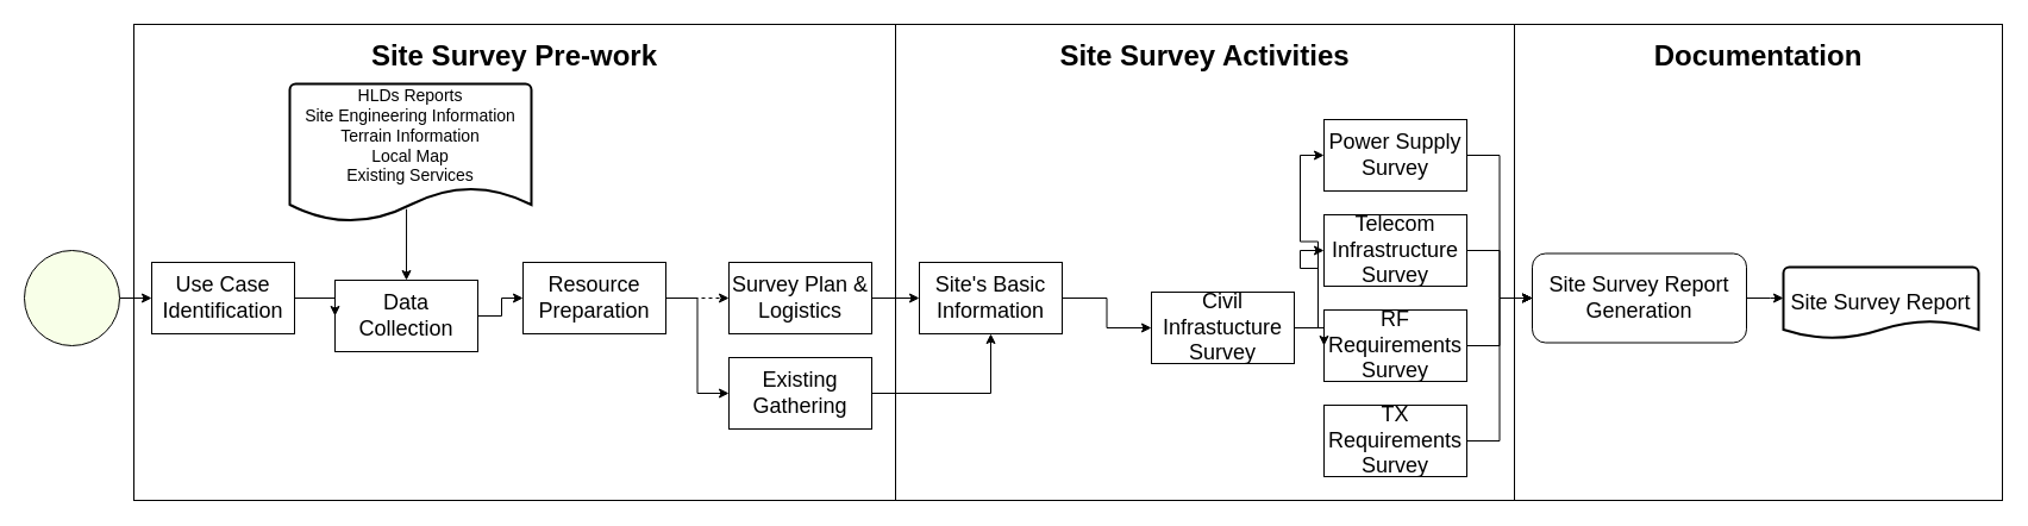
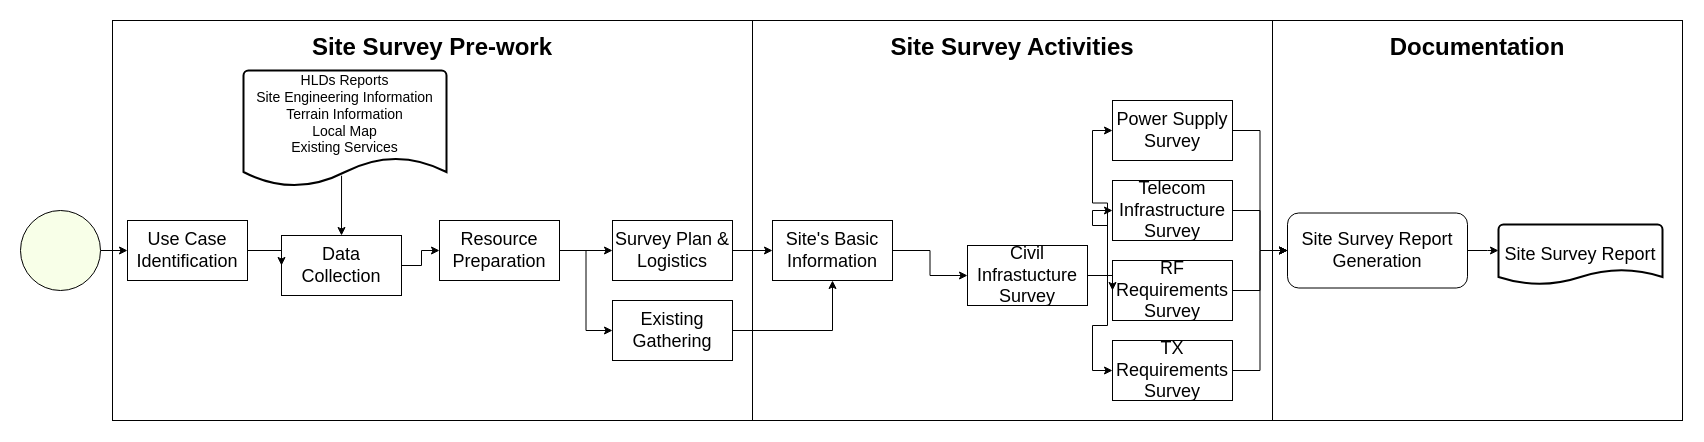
  <mxCell id="0" />
  <mxCell id="1" parent="0" />
  <mxCell id="2" value="&lt;font style=&quot;font-size: 24px&quot;&gt;&lt;b&gt;Documentation&lt;br&gt;&lt;br&gt;&lt;br&gt;&lt;br&gt;&lt;br&gt;&lt;br&gt;&lt;br&gt;&lt;br&gt;&lt;br&gt;&lt;br&gt;&lt;br&gt;&lt;br&gt;&lt;br&gt;&lt;/b&gt;&lt;/font&gt;" style="rounded=0;whiteSpace=wrap;html=1;shadow=0;" parent="1" vertex="1"><mxGeometry x="1272" y="20" width="410" height="400" as="geometry" /></mxCell>
  <mxCell id="3" value="&lt;font style=&quot;font-size: 24px&quot;&gt;&lt;b&gt;Site Survey Activities&lt;br&gt;&lt;br&gt;&lt;br&gt;&lt;br&gt;&lt;br&gt;&lt;br&gt;&lt;br&gt;&lt;br&gt;&lt;br&gt;&lt;br&gt;&lt;br&gt;&lt;br&gt;&lt;br&gt;&lt;/b&gt;&lt;/font&gt;" style="rounded=0;whiteSpace=wrap;html=1;shadow=0;" parent="1" vertex="1"><mxGeometry x="752" y="20" width="520" height="400" as="geometry" /></mxCell>
  <mxCell id="4" value="&lt;font style=&quot;font-size: 24px&quot;&gt;&lt;b&gt;Site Survey Pre-work&lt;br&gt;&lt;br&gt;&lt;br&gt;&lt;br&gt;&lt;br&gt;&lt;br&gt;&lt;br&gt;&lt;br&gt;&lt;br&gt;&lt;br&gt;&lt;br&gt;&lt;br&gt;&lt;br&gt;&lt;/b&gt;&lt;/font&gt;" style="rounded=0;whiteSpace=wrap;html=1;shadow=0;" parent="1" vertex="1"><mxGeometry x="112" y="20" width="640" height="400" as="geometry" /></mxCell>
  <mxCell id="5" value="" style="edgeStyle=orthogonalEdgeStyle;rounded=0;orthogonalLoop=1;jettySize=auto;html=1;fillColor=#FFFF33;entryX=0;entryY=0.5;entryDx=0;entryDy=0;" parent="1" source="6" target="7" edge="1"><mxGeometry relative="1" as="geometry"><mxPoint x="113" y="250" as="targetPoint" /></mxGeometry></mxCell>
  <mxCell id="6" value="" style="ellipse;whiteSpace=wrap;html=1;aspect=fixed;fillColor=#F8FFE8;" parent="1" vertex="1"><mxGeometry x="20" y="210" width="80" height="80" as="geometry" /></mxCell>
  <mxCell id="7" value="&lt;span style=&quot;font-size: 18px&quot;&gt;Use Case Identification&lt;/span&gt;" style="rounded=0;whiteSpace=wrap;html=1;" parent="1" vertex="1"><mxGeometry x="127" y="220" width="120" height="60" as="geometry" /></mxCell>
  <mxCell id="8" style="edgeStyle=orthogonalEdgeStyle;rounded=0;orthogonalLoop=1;jettySize=auto;html=1;entryX=0;entryY=0.5;entryDx=0;entryDy=0;" parent="1" source="9" target="10" edge="1"><mxGeometry relative="1" as="geometry" /></mxCell>
  <mxCell id="9" value="&lt;font style=&quot;font-size: 18px&quot;&gt;Data Collection&lt;/font&gt;" style="rounded=0;whiteSpace=wrap;html=1;" parent="1" vertex="1"><mxGeometry x="281" y="235" width="120" height="60" as="geometry" /></mxCell>
  <mxCell id="10" value="&lt;font style=&quot;font-size: 18px&quot;&gt;Resource Preparation&lt;/font&gt;" style="rounded=0;whiteSpace=wrap;html=1;" parent="1" vertex="1"><mxGeometry x="439" y="220" width="120" height="60" as="geometry" /></mxCell>
  <mxCell id="11" value="&lt;font style=&quot;font-size: 18px&quot;&gt;Existing Gathering&lt;/font&gt;" style="rounded=0;whiteSpace=wrap;html=1;" parent="1" vertex="1"><mxGeometry x="612" y="300" width="120" height="60" as="geometry" /></mxCell>
  <mxCell id="12" value="" style="edgeStyle=orthogonalEdgeStyle;rounded=0;orthogonalLoop=1;jettySize=auto;html=1;" parent="1" source="13" target="15" edge="1"><mxGeometry relative="1" as="geometry" /></mxCell>
  <mxCell id="13" value="&lt;font style=&quot;font-size: 18px&quot;&gt;Survey Plan &amp;amp; Logistics&lt;/font&gt;" style="rounded=0;whiteSpace=wrap;html=1;" parent="1" vertex="1"><mxGeometry x="612" y="220" width="120" height="60" as="geometry" /></mxCell>
  <mxCell id="14" value="" style="edgeStyle=orthogonalEdgeStyle;rounded=0;orthogonalLoop=1;jettySize=auto;html=1;" parent="1" source="15" target="17" edge="1"><mxGeometry relative="1" as="geometry" /></mxCell>
  <mxCell id="15" value="&lt;span style=&quot;font-size: 18px&quot;&gt;Site's Basic Information&lt;/span&gt;" style="rounded=0;whiteSpace=wrap;html=1;" parent="1" vertex="1"><mxGeometry x="772" y="220" width="120" height="60" as="geometry" /></mxCell>
  <mxCell id="16" value="" style="edgeStyle=orthogonalEdgeStyle;rounded=0;orthogonalLoop=1;jettySize=auto;html=1;entryX=0;entryY=0.5;entryDx=0;entryDy=0;" parent="1" source="17" target="18" edge="1"><mxGeometry relative="1" as="geometry" /></mxCell>
  <mxCell id="17" value="&lt;span style=&quot;font-size: 18px&quot;&gt;Civil Infrastucture Survey&lt;/span&gt;" style="rounded=0;whiteSpace=wrap;html=1;" parent="1" vertex="1"><mxGeometry x="967" y="245" width="120" height="60" as="geometry" /></mxCell>
  <mxCell id="18" value="&lt;span style=&quot;font-size: 18px&quot;&gt;Power Supply Survey&lt;/span&gt;" style="rounded=0;whiteSpace=wrap;html=1;" parent="1" vertex="1"><mxGeometry x="1112" y="100" width="120" height="60" as="geometry" /></mxCell>
  <mxCell id="19" value="" style="edgeStyle=orthogonalEdgeStyle;rounded=0;orthogonalLoop=1;jettySize=auto;html=1;fillColor=#FFFF33;entryX=0;entryY=0.5;entryDx=0;entryDy=0;exitX=1;exitY=0.5;exitDx=0;exitDy=0;" parent="1" source="7" target="9" edge="1"><mxGeometry relative="1" as="geometry"><mxPoint x="268" y="250" as="targetPoint" /><mxPoint x="253" y="250" as="sourcePoint" /></mxGeometry></mxCell>
  <mxCell id="20" value="" style="edgeStyle=orthogonalEdgeStyle;rounded=0;orthogonalLoop=1;jettySize=auto;html=1;fillColor=#FFFF33;entryX=0;entryY=0.5;entryDx=0;entryDy=0;exitX=1;exitY=0.5;exitDx=0;exitDy=0;" parent="1" source="10" target="11" edge="1"><mxGeometry relative="1" as="geometry"><mxPoint x="632" y="140" as="targetPoint" /><mxPoint x="572" y="260" as="sourcePoint" /></mxGeometry></mxCell>
  <mxCell id="21" value="" style="edgeStyle=orthogonalEdgeStyle;rounded=0;orthogonalLoop=1;jettySize=auto;html=1;fillColor=#FFFF33;entryX=0.5;entryY=1;entryDx=0;entryDy=0;exitX=1;exitY=0.5;exitDx=0;exitDy=0;" parent="1" source="11" target="15" edge="1"><mxGeometry relative="1" as="geometry"><mxPoint x="712" y="230" as="targetPoint" /><mxPoint x="592" y="140" as="sourcePoint" /></mxGeometry></mxCell>
  <mxCell id="22" value="&lt;span style=&quot;font-size: 18px&quot;&gt;Telecom Infrastructure Survey&lt;/span&gt;" style="rounded=0;whiteSpace=wrap;html=1;" parent="1" vertex="1"><mxGeometry x="1112" y="180" width="120" height="60" as="geometry" /></mxCell>
  <mxCell id="23" value="&lt;span style=&quot;font-size: 18px&quot;&gt;RF Requirements Survey&lt;/span&gt;" style="rounded=0;whiteSpace=wrap;html=1;" parent="1" vertex="1"><mxGeometry x="1112" y="260" width="120" height="60" as="geometry" /></mxCell>
  <mxCell id="24" value="&lt;span style=&quot;font-size: 18px&quot;&gt;TX Requirements Survey&lt;/span&gt;" style="rounded=0;whiteSpace=wrap;html=1;" parent="1" vertex="1"><mxGeometry x="1112" y="340" width="120" height="60" as="geometry" /></mxCell>
  <mxCell id="25" value="" style="edgeStyle=orthogonalEdgeStyle;rounded=0;orthogonalLoop=1;jettySize=auto;html=1;entryX=0;entryY=0.5;entryDx=0;entryDy=0;exitX=1;exitY=0.5;exitDx=0;exitDy=0;" parent="1" source="17" target="22" edge="1"><mxGeometry relative="1" as="geometry"><mxPoint x="882" y="260" as="sourcePoint" /><mxPoint x="942" y="260" as="targetPoint" /></mxGeometry></mxCell>
  <mxCell id="26" value="" style="edgeStyle=orthogonalEdgeStyle;rounded=0;orthogonalLoop=1;jettySize=auto;html=1;entryX=0;entryY=0.5;entryDx=0;entryDy=0;exitX=1;exitY=0.5;exitDx=0;exitDy=0;" parent="1" source="17" target="23" edge="1"><mxGeometry relative="1" as="geometry"><mxPoint x="1062" y="260" as="sourcePoint" /><mxPoint x="1122" y="220" as="targetPoint" /></mxGeometry></mxCell>
+ <mxCell id="27" value="" style="edgeStyle=orthogonalEdgeStyle;rounded=0;orthogonalLoop=1;jettySize=auto;html=1;entryX=0;entryY=0.5;entryDx=0;entryDy=0;exitX=1;exitY=0.5;exitDx=0;exitDy=0;" parent="1" source="17" target="24" edge="1"><mxGeometry relative="1" as="geometry"><mxPoint x="1062" y="260" as="sourcePoint" /><mxPoint x="1122" y="300" as="targetPoint" /></mxGeometry></mxCell>
  <mxCell id="28" value="" style="edgeStyle=orthogonalEdgeStyle;rounded=0;orthogonalLoop=1;jettySize=auto;html=1;entryX=0;entryY=0.5;entryDx=0;entryDy=0;entryPerimeter=0;" parent="1" source="29" edge="1"><mxGeometry relative="1" as="geometry"><mxPoint x="1498" y="250" as="targetPoint" /></mxGeometry></mxCell>
  <mxCell id="29" value="&lt;font style=&quot;font-size: 18px&quot;&gt;Site Survey Report Generation&lt;/font&gt;" style="rounded=1;whiteSpace=wrap;html=1;" parent="1" vertex="1"><mxGeometry x="1287" y="212.5" width="180" height="75" as="geometry" /></mxCell>
  <mxCell id="30" value="" style="edgeStyle=orthogonalEdgeStyle;rounded=0;orthogonalLoop=1;jettySize=auto;html=1;exitX=1;exitY=0.5;exitDx=0;exitDy=0;entryX=0;entryY=0.5;entryDx=0;entryDy=0;" parent="1" source="18" target="29" edge="1"><mxGeometry relative="1" as="geometry"><mxPoint x="1062" y="260.059" as="sourcePoint" /><mxPoint x="1122" y="140" as="targetPoint" /></mxGeometry></mxCell>
  <mxCell id="31" value="" style="edgeStyle=orthogonalEdgeStyle;rounded=0;orthogonalLoop=1;jettySize=auto;html=1;entryX=0;entryY=0.5;entryDx=0;entryDy=0;exitX=1;exitY=0.5;exitDx=0;exitDy=0;" parent="1" source="22" target="29" edge="1"><mxGeometry relative="1" as="geometry"><mxPoint x="1062" y="260" as="sourcePoint" /><mxPoint x="1122" y="220" as="targetPoint" /></mxGeometry></mxCell>
  <mxCell id="32" value="" style="edgeStyle=orthogonalEdgeStyle;rounded=0;orthogonalLoop=1;jettySize=auto;html=1;exitX=1;exitY=0.5;exitDx=0;exitDy=0;" parent="1" source="23" target="29" edge="1"><mxGeometry relative="1" as="geometry"><mxPoint x="1242" y="220" as="sourcePoint" /><mxPoint x="1292" y="235" as="targetPoint" /></mxGeometry></mxCell>
  <mxCell id="33" value="" style="edgeStyle=orthogonalEdgeStyle;rounded=0;orthogonalLoop=1;jettySize=auto;html=1;exitX=1;exitY=0.5;exitDx=0;exitDy=0;entryX=0;entryY=0.5;entryDx=0;entryDy=0;" parent="1" source="24" target="29" edge="1"><mxGeometry relative="1" as="geometry"><mxPoint x="1242" y="300" as="sourcePoint" /><mxPoint x="1292" y="235" as="targetPoint" /></mxGeometry></mxCell>
  <mxCell id="34" value="" style="edgeStyle=orthogonalEdgeStyle;rounded=0;orthogonalLoop=1;jettySize=auto;html=1;fillColor=#FFFF33;entryX=0.5;entryY=0;entryDx=0;entryDy=0;exitX=0.483;exitY=0.907;exitDx=0;exitDy=0;exitPerimeter=0;" parent="1" source="36" target="9" edge="1"><mxGeometry relative="1" as="geometry"><mxPoint x="500" y="350" as="targetPoint" /><mxPoint x="341.605" y="180.03" as="sourcePoint" /></mxGeometry></mxCell>
- <mxCell id="35" value="" style="edgeStyle=orthogonalEdgeStyle;rounded=0;orthogonalLoop=1;jettySize=auto;html=1;entryX=0;entryY=0.5;entryDx=0;entryDy=0;exitX=1;exitY=0.5;exitDx=0;exitDy=0;dashed=1;" parent="1" source="10" target="13" edge="1"><mxGeometry relative="1" as="geometry"><mxPoint x="742" y="260" as="sourcePoint" /><mxPoint x="782" y="260" as="targetPoint" /></mxGeometry></mxCell>
+ <mxCell id="35" value="" style="edgeStyle=orthogonalEdgeStyle;rounded=0;orthogonalLoop=1;jettySize=auto;html=1;entryX=0;entryY=0.5;entryDx=0;entryDy=0;exitX=1;exitY=0.5;exitDx=0;exitDy=0;" parent="1" source="10" target="13" edge="1"><mxGeometry relative="1" as="geometry"><mxPoint x="742" y="260" as="sourcePoint" /><mxPoint x="782" y="260" as="targetPoint" /></mxGeometry></mxCell>
  <mxCell id="36" value="&lt;font&gt;&lt;font style=&quot;font-size: 14px&quot;&gt;HLDs Reports&lt;br&gt;Site Engineering Information&lt;br&gt;Terrain Information&lt;br&gt;Local Map&lt;br&gt;Existing Services&lt;br&gt;&lt;/font&gt;&lt;br&gt;&lt;br&gt;&lt;/font&gt;" style="strokeWidth=2;html=1;shape=mxgraph.flowchart.document2;whiteSpace=wrap;size=0.25;" vertex="1" parent="1"><mxGeometry x="243" y="70" width="203" height="116" as="geometry" /></mxCell>
  <mxCell id="37" value="&lt;font style=&quot;font-size: 18px&quot;&gt;Site Survey Report&lt;/font&gt;" style="strokeWidth=2;html=1;shape=mxgraph.flowchart.document2;whiteSpace=wrap;size=0.25;" vertex="1" parent="1"><mxGeometry x="1498" y="224" width="164" height="60" as="geometry" /></mxCell>
